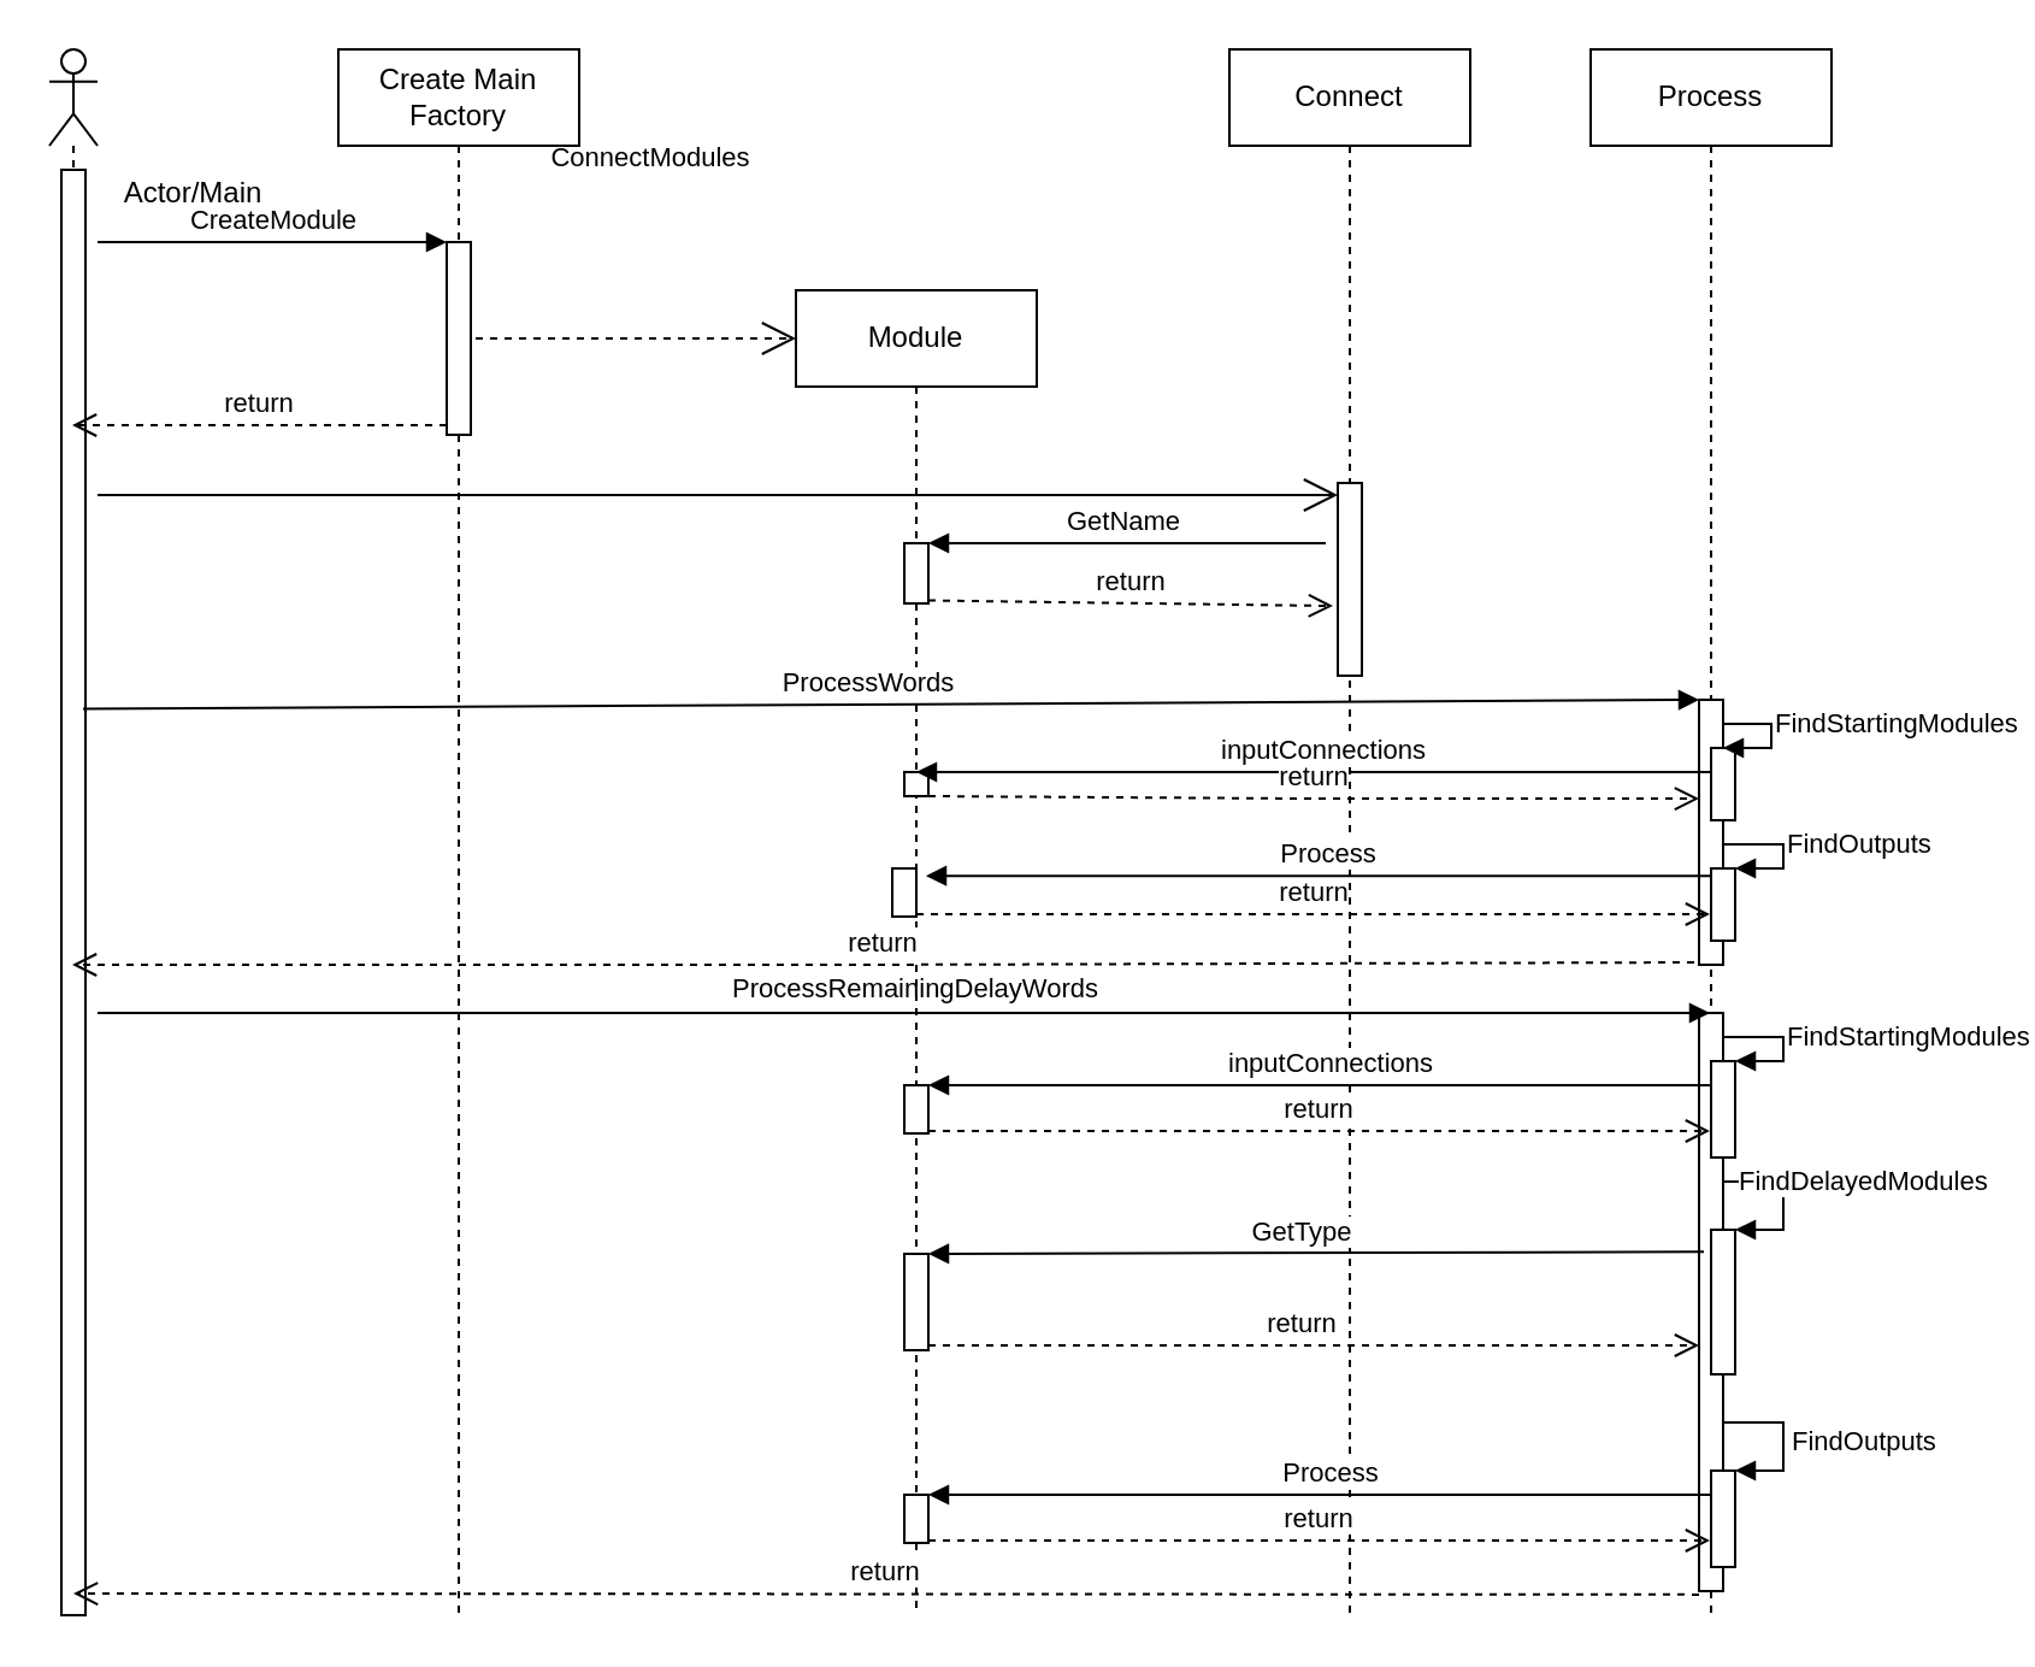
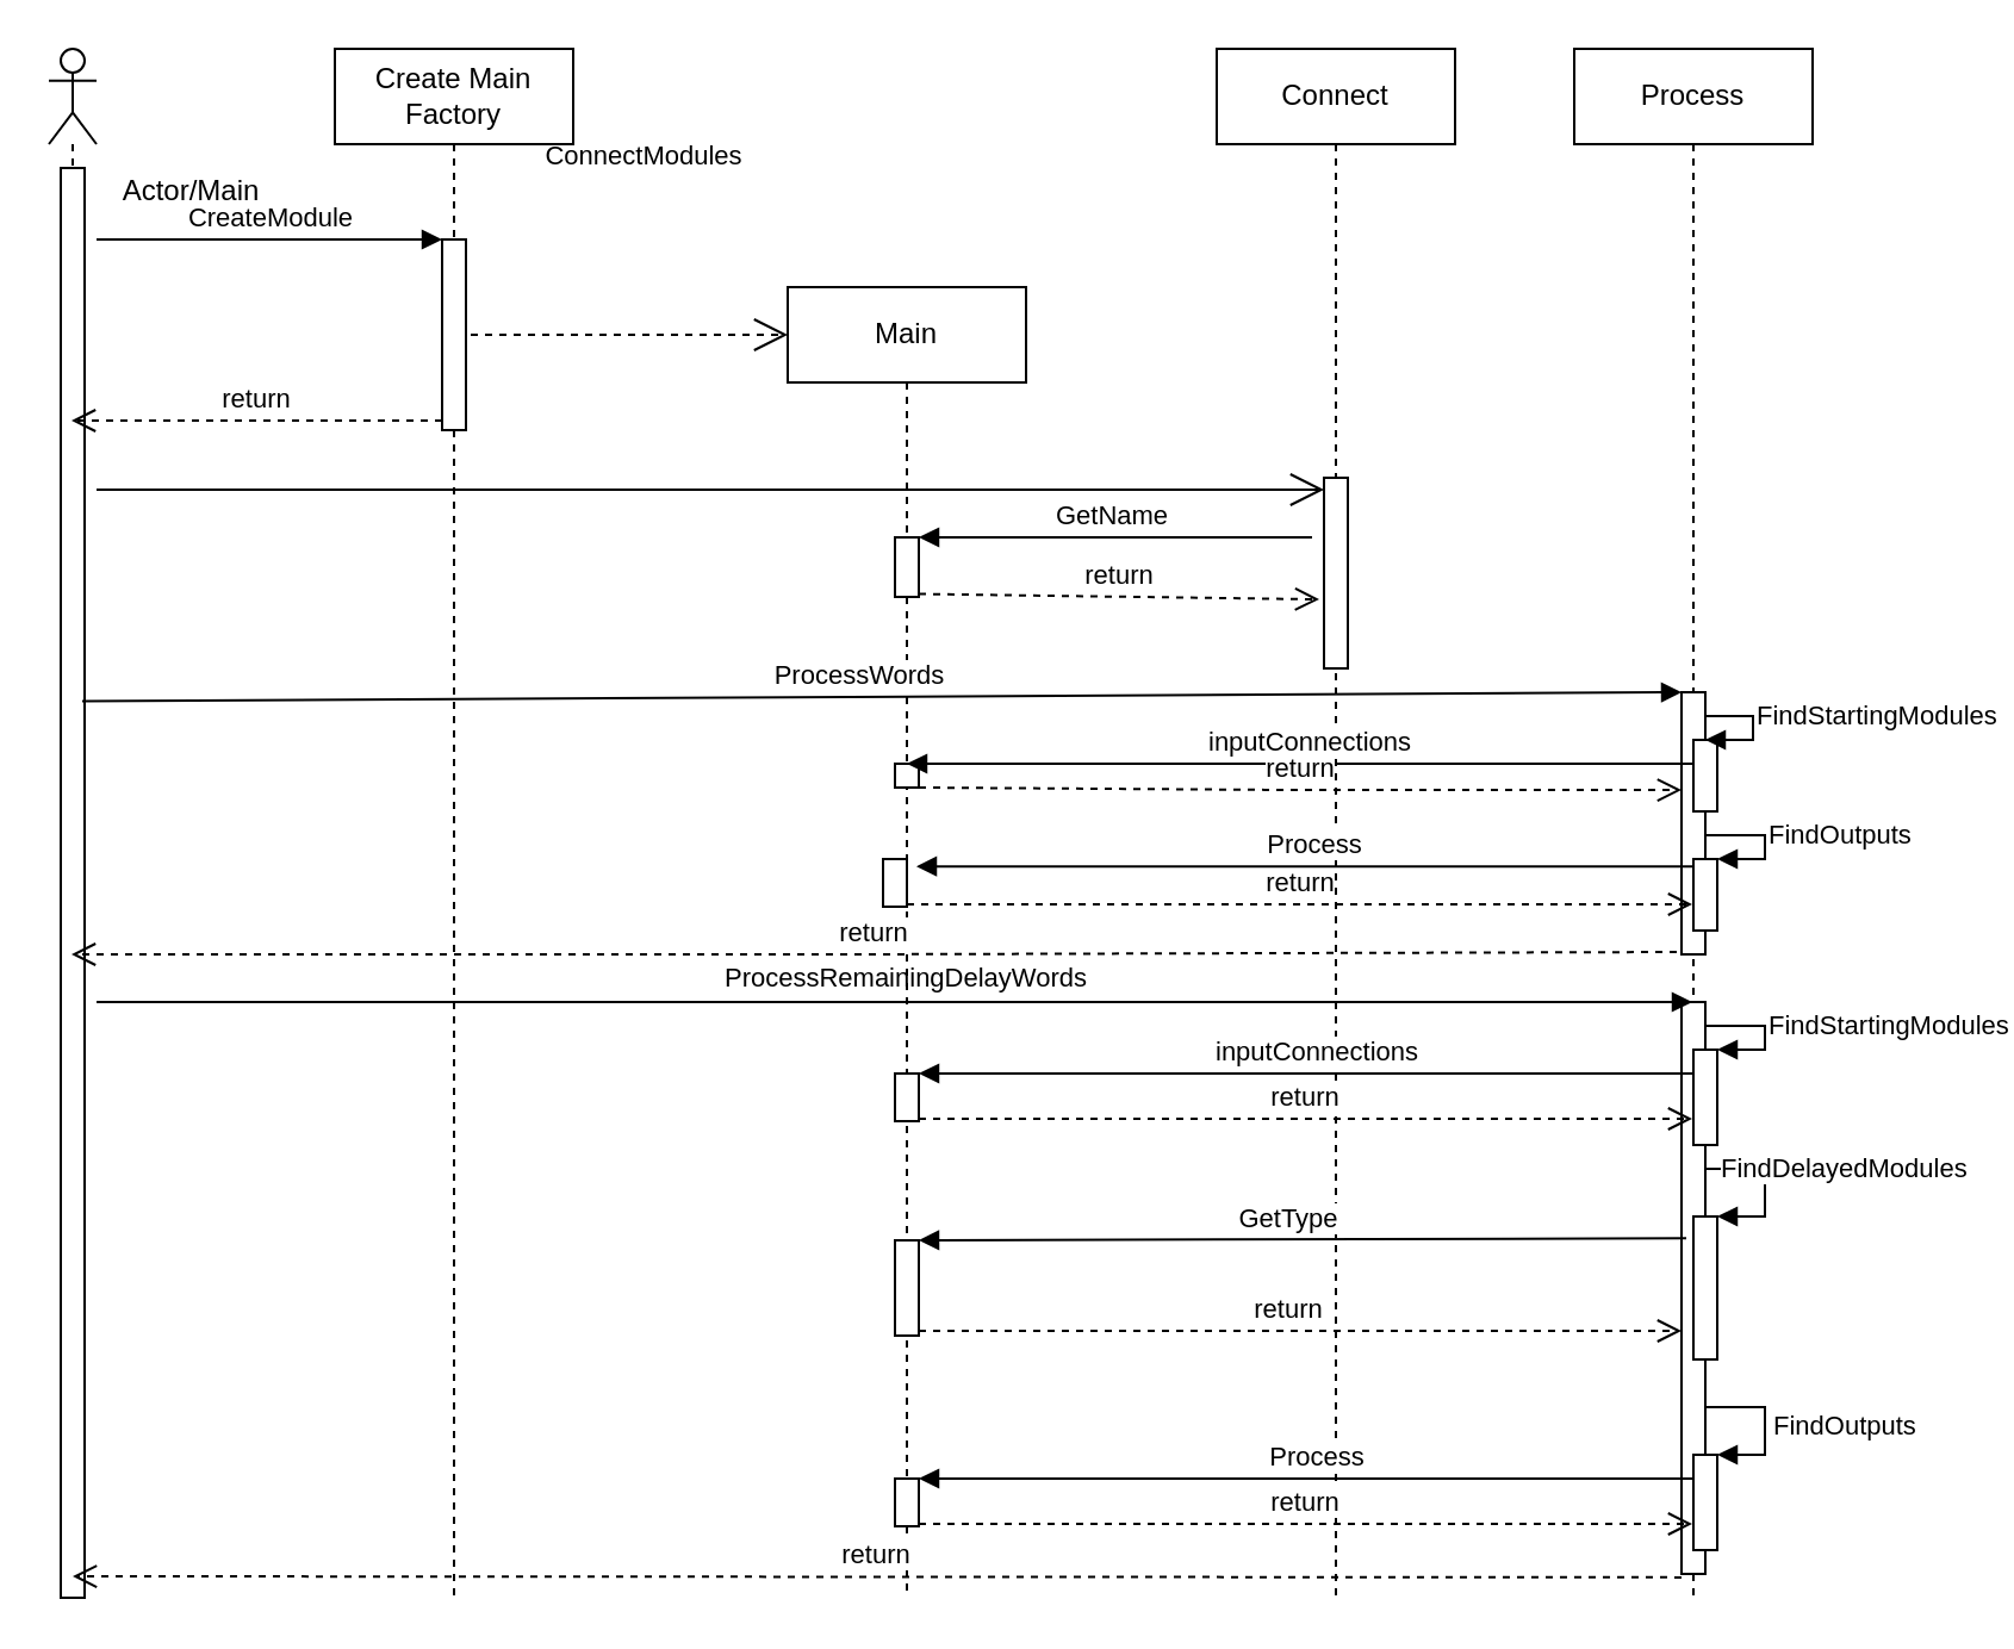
  <mxCell id="0" />
  <mxCell id="1" parent="0" />
  <mxCell id="2" value="" style="shape=umlLifeline;participant=umlActor;perimeter=lifelinePerimeter;whiteSpace=wrap;html=1;container=1;collapsible=0;recursiveResize=0;verticalAlign=top;spacingTop=36;labelBackgroundColor=#ffffff;outlineConnect=0;" vertex="1" parent="1"><mxGeometry x="20" y="20" width="20" height="650" as="geometry" /></mxCell>
  <mxCell id="3" value="" style="html=1;points=[];perimeter=orthogonalPerimeter;" vertex="1" parent="2"><mxGeometry x="5" y="50" width="10" height="600" as="geometry" /></mxCell>
  <mxCell id="4" value="Actor/Main" style="text;html=1;strokeColor=none;fillColor=none;align=center;verticalAlign=middle;whiteSpace=wrap;rounded=0;" vertex="1" parent="1"><mxGeometry x="60" y="70" width="40" height="20" as="geometry" /></mxCell>
  <mxCell id="5" value="Create Main Factory" style="shape=umlLifeline;perimeter=lifelinePerimeter;whiteSpace=wrap;html=1;container=1;collapsible=0;recursiveResize=0;outlineConnect=0;" vertex="1" parent="1"><mxGeometry x="140" y="20" width="100" height="650" as="geometry" /></mxCell>
  <mxCell id="6" value="" style="html=1;points=[];perimeter=orthogonalPerimeter;" vertex="1" parent="5"><mxGeometry x="45" y="80" width="10" height="80" as="geometry" /></mxCell>
- <mxCell id="7" value="Module" style="shape=umlLifeline;perimeter=lifelinePerimeter;whiteSpace=wrap;html=1;container=1;collapsible=0;recursiveResize=0;outlineConnect=0;" vertex="1" parent="1"><mxGeometry x="330" y="120" width="100" height="550" as="geometry" /></mxCell>
+ <mxCell id="7" value="Main" style="shape=umlLifeline;perimeter=lifelinePerimeter;whiteSpace=wrap;html=1;container=1;collapsible=0;recursiveResize=0;outlineConnect=0;" vertex="1" parent="1"><mxGeometry x="330" y="120" width="100" height="550" as="geometry" /></mxCell>
  <mxCell id="8" value="&lt;br&gt;" style="endArrow=open;endSize=12;dashed=1;html=1;exitX=1.2;exitY=0.5;exitDx=0;exitDy=0;exitPerimeter=0;" edge="1" parent="7" source="6"><mxGeometry x="0.5" width="160" relative="1" as="geometry"><mxPoint x="-120" y="19.5" as="sourcePoint" /><mxPoint y="20" as="targetPoint" /><Array as="points" /><mxPoint as="offset" /></mxGeometry></mxCell>
  <mxCell id="9" value="" style="html=1;points=[];perimeter=orthogonalPerimeter;" vertex="1" parent="7"><mxGeometry x="45" y="105" width="10" height="25" as="geometry" /></mxCell>
  <mxCell id="10" value="" style="html=1;points=[];perimeter=orthogonalPerimeter;" vertex="1" parent="7"><mxGeometry x="45" y="400" width="10" height="40" as="geometry" /></mxCell>
  <mxCell id="11" value="" style="html=1;points=[];perimeter=orthogonalPerimeter;" vertex="1" parent="7"><mxGeometry x="45" y="500" width="10" height="20" as="geometry" /></mxCell>
  <mxCell id="12" value="" style="html=1;points=[];perimeter=orthogonalPerimeter;" vertex="1" parent="7"><mxGeometry x="40" y="240" width="10" height="20" as="geometry" /></mxCell>
  <mxCell id="13" value="" style="html=1;points=[];perimeter=orthogonalPerimeter;" vertex="1" parent="7"><mxGeometry x="45" y="330" width="10" height="20" as="geometry" /></mxCell>
  <mxCell id="14" value="" style="html=1;points=[];perimeter=orthogonalPerimeter;" vertex="1" parent="7"><mxGeometry x="45" y="200" width="10" height="10" as="geometry" /></mxCell>
  <mxCell id="15" value="Connect" style="shape=umlLifeline;perimeter=lifelinePerimeter;whiteSpace=wrap;html=1;container=1;collapsible=0;recursiveResize=0;outlineConnect=0;" vertex="1" parent="1"><mxGeometry x="510" y="20" width="100" height="650" as="geometry" /></mxCell>
  <mxCell id="16" value="" style="html=1;points=[];perimeter=orthogonalPerimeter;" vertex="1" parent="15"><mxGeometry x="45" y="180" width="10" height="80" as="geometry" /></mxCell>
  <mxCell id="17" value="Process" style="shape=umlLifeline;perimeter=lifelinePerimeter;whiteSpace=wrap;html=1;container=1;collapsible=0;recursiveResize=0;outlineConnect=0;" vertex="1" parent="1"><mxGeometry x="660" y="20" width="100" height="650" as="geometry" /></mxCell>
  <mxCell id="18" value="" style="html=1;points=[];perimeter=orthogonalPerimeter;" vertex="1" parent="17"><mxGeometry x="45" y="270" width="10" height="110" as="geometry" /></mxCell>
  <mxCell id="19" value="" style="html=1;points=[];perimeter=orthogonalPerimeter;" vertex="1" parent="17"><mxGeometry x="45" y="400" width="10" height="240" as="geometry" /></mxCell>
  <mxCell id="20" value="" style="html=1;points=[];perimeter=orthogonalPerimeter;" vertex="1" parent="17"><mxGeometry x="50" y="490" width="10" height="60" as="geometry" /></mxCell>
  <mxCell id="21" value="FindDelayedModules" style="edgeStyle=orthogonalEdgeStyle;html=1;align=left;spacingLeft=2;endArrow=block;rounded=0;entryX=1;entryY=0;" edge="1" target="20" parent="17"><mxGeometry relative="1" as="geometry"><mxPoint x="55" y="410" as="sourcePoint" /><Array as="points"><mxPoint x="55" y="470" /><mxPoint x="80" y="470" /><mxPoint x="80" y="490" /></Array></mxGeometry></mxCell>
  <mxCell id="22" value="" style="html=1;points=[];perimeter=orthogonalPerimeter;" vertex="1" parent="17"><mxGeometry x="50" y="590" width="10" height="40" as="geometry" /></mxCell>
  <mxCell id="23" value="FindOutputs" style="edgeStyle=orthogonalEdgeStyle;html=1;align=left;spacingLeft=2;endArrow=block;rounded=0;entryX=1;entryY=0;" edge="1" target="22" parent="17"><mxGeometry relative="1" as="geometry"><mxPoint x="55" y="570" as="sourcePoint" /><Array as="points"><mxPoint x="55" y="570" /><mxPoint x="80" y="570" /><mxPoint x="80" y="590" /></Array></mxGeometry></mxCell>
  <mxCell id="24" value="" style="html=1;points=[];perimeter=orthogonalPerimeter;" vertex="1" parent="17"><mxGeometry x="50" y="420" width="10" height="40" as="geometry" /></mxCell>
  <mxCell id="25" value="FindStartingModules" style="edgeStyle=orthogonalEdgeStyle;html=1;align=left;spacingLeft=2;endArrow=block;rounded=0;entryX=1;entryY=0;" edge="1" target="24" parent="17"><mxGeometry relative="1" as="geometry"><mxPoint x="55" y="400" as="sourcePoint" /><Array as="points"><mxPoint x="55" y="410" /><mxPoint x="80" y="410" /><mxPoint x="80" y="420" /></Array></mxGeometry></mxCell>
  <mxCell id="26" value="" style="html=1;points=[];perimeter=orthogonalPerimeter;" vertex="1" parent="17"><mxGeometry x="50" y="340" width="10" height="30" as="geometry" /></mxCell>
  <mxCell id="27" value="" style="html=1;points=[];perimeter=orthogonalPerimeter;" vertex="1" parent="17"><mxGeometry x="50" y="290" width="10" height="30" as="geometry" /></mxCell>
  <mxCell id="28" value="FindOutputs" style="edgeStyle=orthogonalEdgeStyle;html=1;align=left;spacingLeft=2;endArrow=block;rounded=0;entryX=1;entryY=0;" edge="1" target="26" parent="17" source="27"><mxGeometry relative="1" as="geometry"><mxPoint x="55" y="290" as="sourcePoint" /><Array as="points"><mxPoint x="55" y="330" /><mxPoint x="80" y="330" /><mxPoint x="80" y="340" /></Array></mxGeometry></mxCell>
  <mxCell id="29" value="CreateModule" style="html=1;verticalAlign=bottom;endArrow=block;entryX=0;entryY=0;" edge="1" target="6" parent="1"><mxGeometry relative="1" as="geometry"><mxPoint x="40" y="100" as="sourcePoint" /></mxGeometry></mxCell>
  <mxCell id="30" value="return" style="html=1;verticalAlign=bottom;endArrow=open;dashed=1;endSize=8;exitX=0;exitY=0.95;" edge="1" source="6" parent="1" target="2"><mxGeometry relative="1" as="geometry"><mxPoint x="130" y="176" as="targetPoint" /></mxGeometry></mxCell>
  <mxCell id="31" value="" style="edgeStyle=orthogonalEdgeStyle;rounded=0;orthogonalLoop=1;jettySize=auto;html=1;" edge="1" parent="1"><mxGeometry relative="1" as="geometry"><mxPoint x="215" y="150" as="sourcePoint" /><mxPoint x="215" y="150" as="targetPoint" /></mxGeometry></mxCell>
  <mxCell id="32" value="" style="endArrow=open;endFill=1;endSize=12;html=1;" edge="1" parent="1" target="16"><mxGeometry width="160" relative="1" as="geometry"><mxPoint x="40" y="205" as="sourcePoint" /><mxPoint x="460" y="205" as="targetPoint" /></mxGeometry></mxCell>
  <mxCell id="33" value="&lt;font style=&quot;font-size: 11px&quot;&gt;ConnectModules&lt;/font&gt;" style="text;html=1;strokeColor=none;fillColor=none;align=center;verticalAlign=middle;whiteSpace=wrap;rounded=0;" vertex="1" parent="1"><mxGeometry x="250" y="55" width="40" height="20" as="geometry" /></mxCell>
  <mxCell id="34" value="return" style="html=1;verticalAlign=bottom;endArrow=open;dashed=1;endSize=8;exitX=1;exitY=0.95;entryX=-0.2;entryY=0.638;entryDx=0;entryDy=0;entryPerimeter=0;" edge="1" source="9" parent="1" target="16"><mxGeometry relative="1" as="geometry"><mxPoint x="550" y="249" as="targetPoint" /></mxGeometry></mxCell>
  <mxCell id="35" value="GetName" style="html=1;verticalAlign=bottom;endArrow=block;entryX=1;entryY=0;" edge="1" target="9" parent="1"><mxGeometry x="0.026" relative="1" as="geometry"><mxPoint x="550" y="225" as="sourcePoint" /><mxPoint x="1" as="offset" /></mxGeometry></mxCell>
  <mxCell id="36" value="ProcessWords" style="html=1;verticalAlign=bottom;endArrow=block;entryX=0;entryY=0;exitX=0.9;exitY=0.373;exitDx=0;exitDy=0;exitPerimeter=0;" edge="1" target="18" parent="1" source="3"><mxGeometry x="-0.028" relative="1" as="geometry"><mxPoint x="630" y="300" as="sourcePoint" /><Array as="points" /><mxPoint as="offset" /></mxGeometry></mxCell>
  <mxCell id="37" value="return" style="html=1;verticalAlign=bottom;endArrow=open;dashed=1;endSize=8;exitX=-0.2;exitY=0.991;exitDx=0;exitDy=0;exitPerimeter=0;" edge="1" source="18" parent="1" target="2"><mxGeometry relative="1" as="geometry"><mxPoint x="40" y="376" as="targetPoint" /><Array as="points"><mxPoint x="360" y="400" /></Array></mxGeometry></mxCell>
  <mxCell id="38" value="&lt;font style=&quot;font-size: 11px&quot;&gt;ProcessRemainingDelayWords&lt;/font&gt;" style="text;html=1;strokeColor=none;fillColor=none;align=center;verticalAlign=middle;whiteSpace=wrap;rounded=0;" vertex="1" parent="1"><mxGeometry x="360" y="400" width="40" height="20" as="geometry" /></mxCell>
  <mxCell id="39" value="GetType" style="html=1;verticalAlign=bottom;endArrow=block;entryX=1;entryY=0;exitX=0.2;exitY=0.413;exitDx=0;exitDy=0;exitPerimeter=0;" edge="1" target="10" parent="1" source="19"><mxGeometry x="0.045" relative="1" as="geometry"><mxPoint x="440" y="450" as="sourcePoint" /><Array as="points" /><mxPoint x="1" as="offset" /></mxGeometry></mxCell>
  <mxCell id="40" value="return" style="html=1;verticalAlign=bottom;endArrow=open;dashed=1;endSize=8;exitX=1;exitY=0.95;" edge="1" source="10" parent="1" target="19"><mxGeometry x="-0.031" relative="1" as="geometry"><mxPoint x="440" y="507" as="targetPoint" /><mxPoint as="offset" /></mxGeometry></mxCell>
  <mxCell id="41" value="" style="html=1;verticalAlign=bottom;endArrow=block;" edge="1" parent="1" target="17"><mxGeometry width="80" relative="1" as="geometry"><mxPoint x="40" y="420" as="sourcePoint" /><mxPoint x="120" y="420" as="targetPoint" /></mxGeometry></mxCell>
  <mxCell id="42" value="return" style="html=1;verticalAlign=bottom;endArrow=open;dashed=1;endSize=8;exitX=0;exitY=1.006;exitDx=0;exitDy=0;exitPerimeter=0;" edge="1" parent="1" source="19"><mxGeometry relative="1" as="geometry"><mxPoint x="440" y="580" as="sourcePoint" /><mxPoint x="30" y="661" as="targetPoint" /><Array as="points" /></mxGeometry></mxCell>
  <mxCell id="43" value="FindStartingModules" style="edgeStyle=orthogonalEdgeStyle;html=1;align=left;spacingLeft=2;endArrow=block;rounded=0;entryX=1;entryY=0;" edge="1" parent="1"><mxGeometry relative="1" as="geometry"><mxPoint x="710" y="290" as="sourcePoint" /><Array as="points"><mxPoint x="715" y="290" /><mxPoint x="715" y="300" /><mxPoint x="735" y="300" /><mxPoint x="735" y="310" /></Array><mxPoint x="715" y="310" as="targetPoint" /></mxGeometry></mxCell>
  <mxCell id="44" value="Process" style="html=1;verticalAlign=bottom;endArrow=block;entryX=1;entryY=0;" edge="1" target="11" parent="1" source="17"><mxGeometry x="-0.017" relative="1" as="geometry"><mxPoint x="445" y="590" as="sourcePoint" /><Array as="points"><mxPoint x="550" y="620" /></Array><mxPoint x="1" as="offset" /></mxGeometry></mxCell>
  <mxCell id="45" value="return" style="html=1;verticalAlign=bottom;endArrow=open;dashed=1;endSize=8;exitX=1;exitY=0.95;" edge="1" source="11" parent="1" target="17"><mxGeometry relative="1" as="geometry"><mxPoint x="445" y="647" as="targetPoint" /></mxGeometry></mxCell>
  <mxCell id="46" value="return" style="html=1;verticalAlign=bottom;endArrow=open;dashed=1;endSize=8;exitX=1;exitY=0.95;" edge="1" parent="1" source="12" target="17"><mxGeometry relative="1" as="geometry"><mxPoint x="719.5" y="649" as="targetPoint" /></mxGeometry></mxCell>
  <mxCell id="47" value="Process" style="html=1;verticalAlign=bottom;endArrow=block;entryX=0.54;entryY=0.442;entryDx=0;entryDy=0;entryPerimeter=0;exitX=0.45;exitY=0.665;exitDx=0;exitDy=0;exitPerimeter=0;" edge="1" parent="1" source="18" target="7"><mxGeometry x="-0.017" relative="1" as="geometry"><mxPoint x="719.5" y="630" as="sourcePoint" /><Array as="points" /><mxPoint x="1" as="offset" /><mxPoint x="379.5" y="630" as="targetPoint" /></mxGeometry></mxCell>
  <mxCell id="48" value="inputConnections" style="html=1;verticalAlign=bottom;endArrow=block;entryX=1;entryY=0;" edge="1" target="13" parent="1" source="17"><mxGeometry x="-0.017" relative="1" as="geometry"><mxPoint x="445" y="440" as="sourcePoint" /><mxPoint x="1" as="offset" /></mxGeometry></mxCell>
  <mxCell id="49" value="return" style="html=1;verticalAlign=bottom;endArrow=open;dashed=1;endSize=8;exitX=1;exitY=0.95;" edge="1" source="13" parent="1" target="17"><mxGeometry relative="1" as="geometry"><mxPoint x="445" y="497" as="targetPoint" /></mxGeometry></mxCell>
  <mxCell id="50" value="inputConnections" style="html=1;verticalAlign=bottom;endArrow=block;entryX=0.5;entryY=0;entryDx=0;entryDy=0;entryPerimeter=0;exitX=0;exitY=0.333;exitDx=0;exitDy=0;exitPerimeter=0;" edge="1" target="14" parent="1" source="27"><mxGeometry x="-0.017" relative="1" as="geometry"><mxPoint x="700" y="320" as="sourcePoint" /><mxPoint x="1" as="offset" /></mxGeometry></mxCell>
  <mxCell id="51" value="return" style="html=1;verticalAlign=bottom;endArrow=open;dashed=1;endSize=8;entryX=0;entryY=0.373;entryDx=0;entryDy=0;entryPerimeter=0;" edge="1" source="14" parent="1" target="18"><mxGeometry relative="1" as="geometry"><mxPoint x="445" y="357" as="targetPoint" /><Array as="points"><mxPoint x="540" y="331" /></Array></mxGeometry></mxCell>
